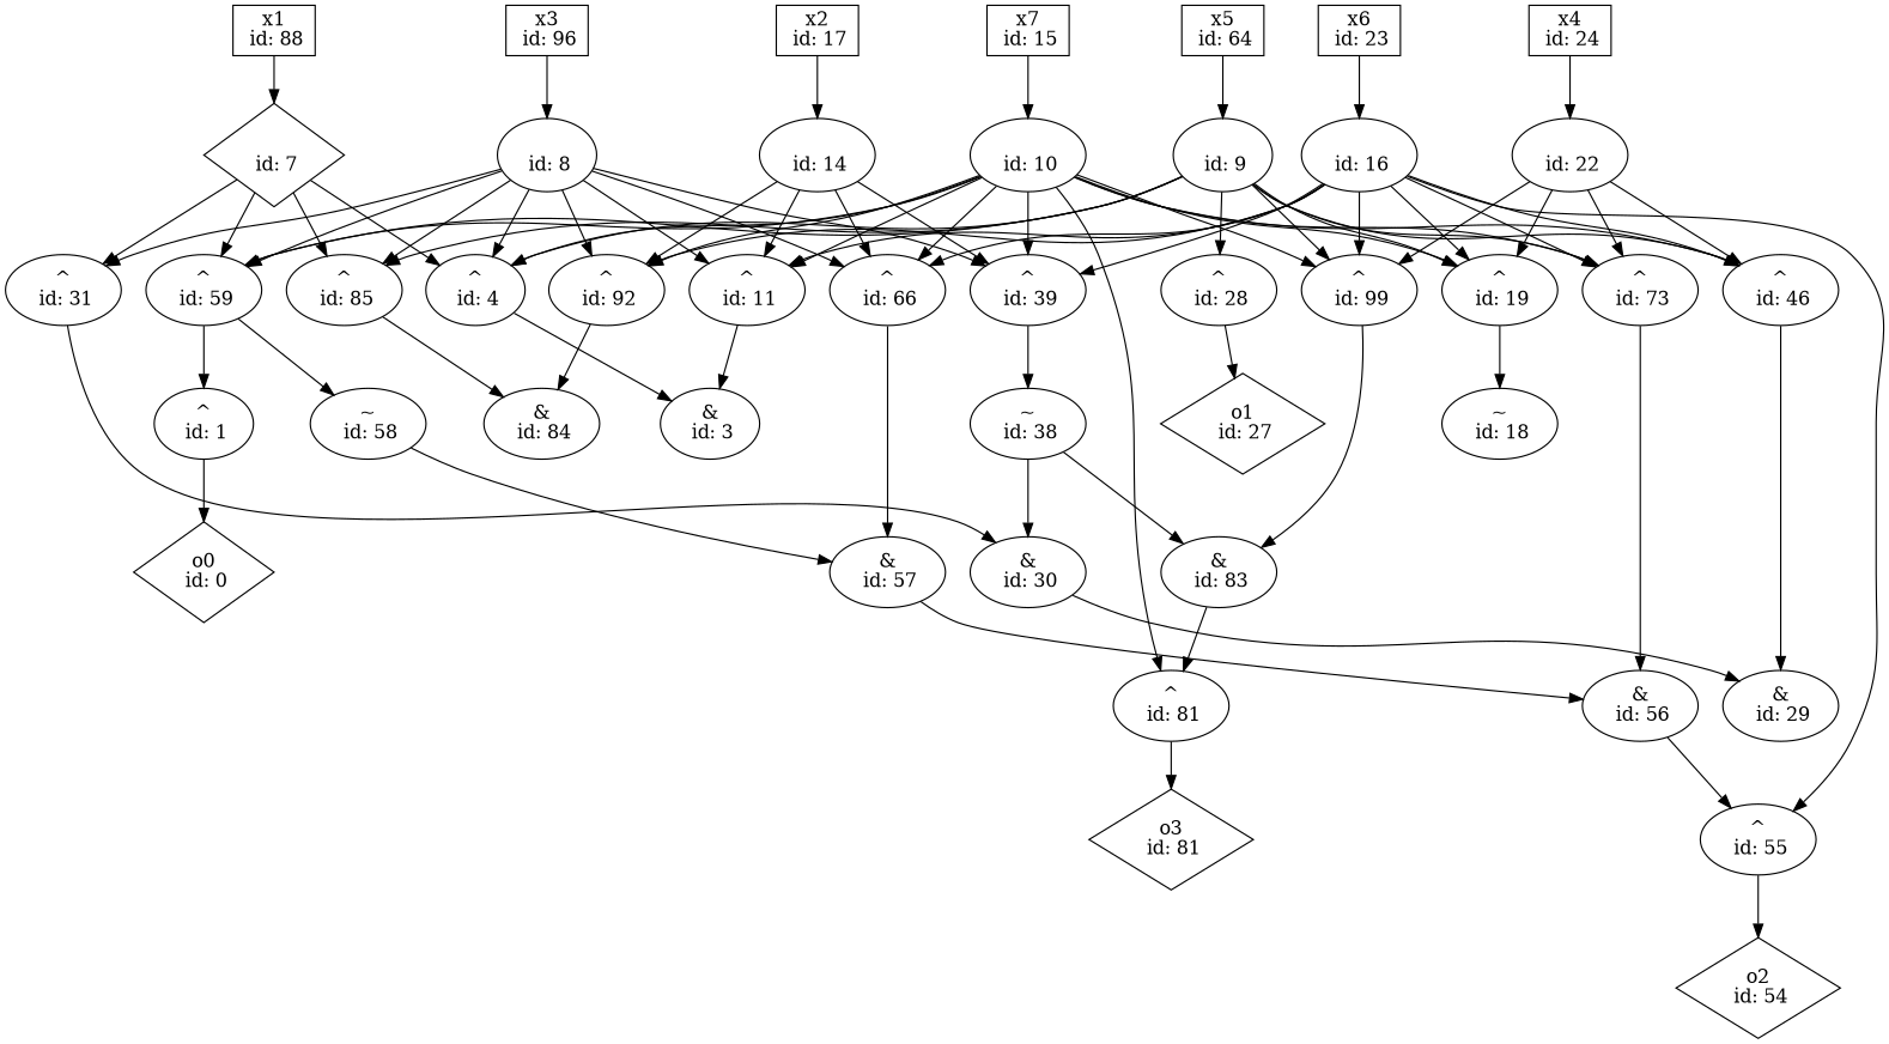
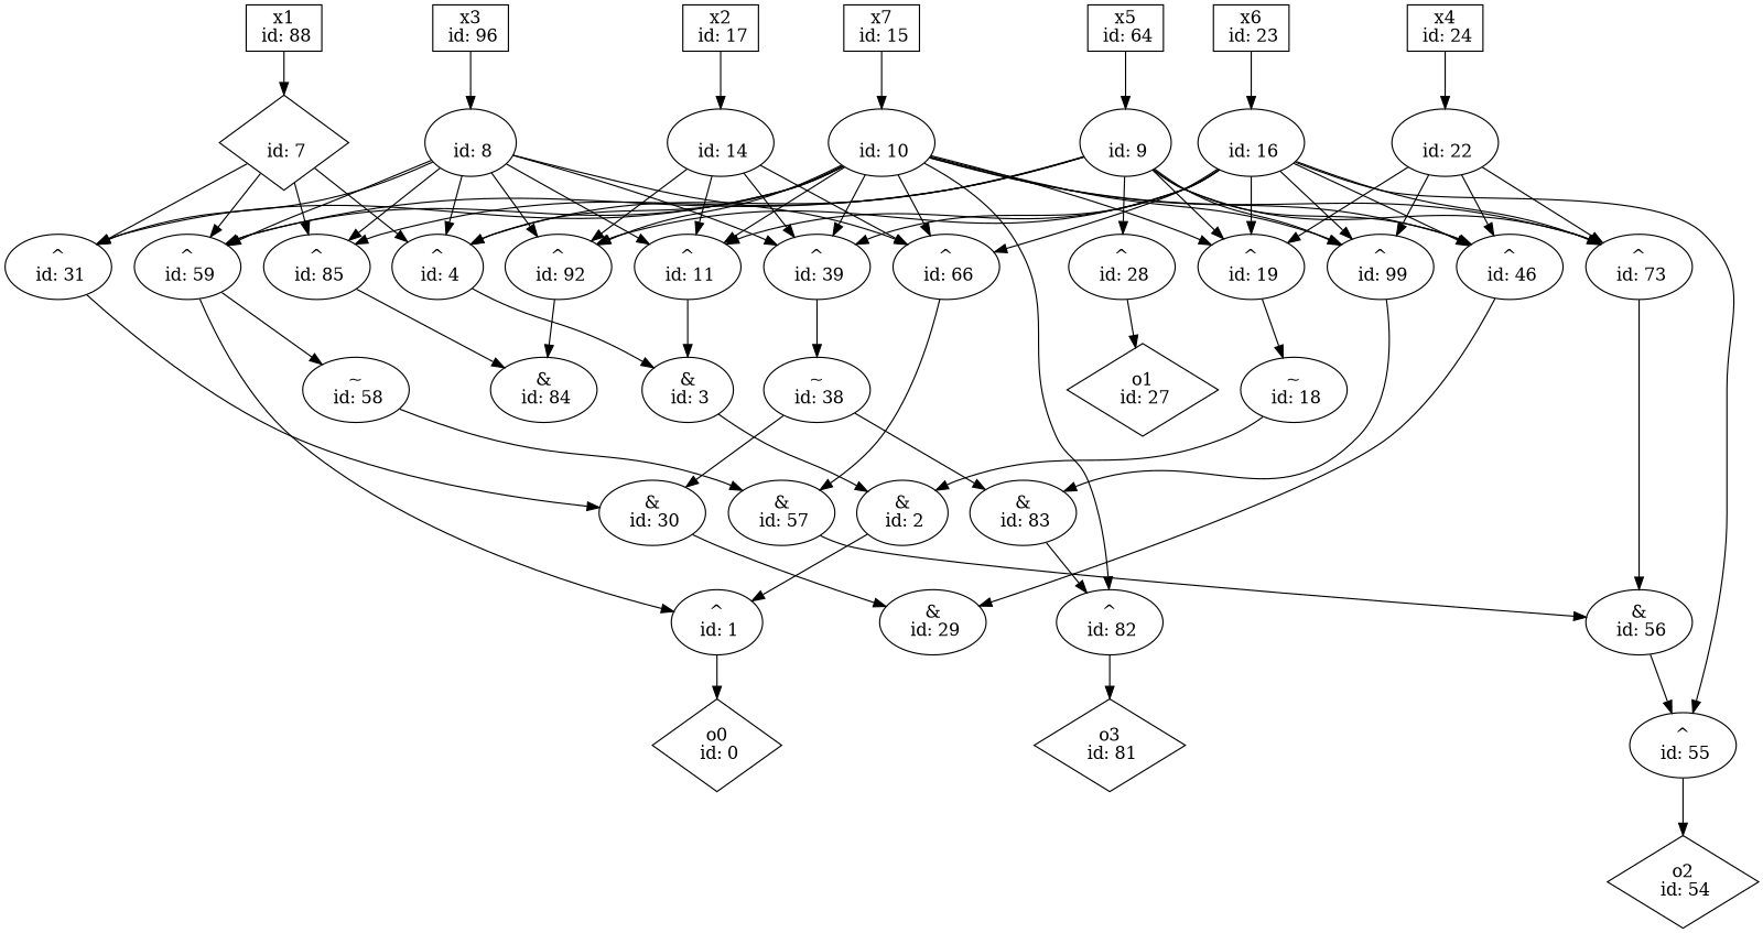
  digraph {
    n1 [label="o0\n id: 0" shape=diamond]
    n2 [label="^\n id: 1"]
+   n3 [label="&\n id: 2"]
    n4 [label="&\n id: 3"]
    n5 [label="^\n id: 4"]
    n6 [label="\n id: 7" shape=diamond]
    n7 [label="^\n id: 31"]
    n8 [label="^\n id: 59"]
    n9 [label="^\n id: 85"]
    n10 [label="&\n id: 30"]
    n11 [label="~\n id: 58"]
    n12 [label="&\n id: 84"]
    n13 [label="\n id: 8"]
    n14 [label="^\n id: 11"]
    n15 [label="^\n id: 39"]
    n16 [label="^\n id: 66"]
    n17 [label="^\n id: 92"]
    n18 [label="~\n id: 38"]
    n19 [label="&\n id: 57"]
    n20 [label="\n id: 9"]
    n21 [label="^\n id: 19"]
    n22 [label="^\n id: 28"]
    n23 [label="^\n id: 46"]
    n24 [label="^\n id: 73"]
    n25 [label="^\n id: 99"]
    n26 [label="~\n id: 18"]
    n27 [label="o1\n id: 27" shape=diamond]
    n28 [label="&\n id: 29"]
    n29 [label="&\n id: 56"]
    n30 [label="&\n id: 83"]
    n31 [label="\n id: 10"]
-   n32 [label="^\n id: 81"]
+   n32 [label="^\n id: 82"]
    n33 [label="o3\n id: 81" shape=diamond]
    n34 [label="\n id: 14"]
    n35 [label="\n id: 16"]
    n36 [label="^\n id: 55"]
    n37 [label="o2\n id: 54" shape=diamond]
    n38 [label="\n id: 22"]
    n39 [label="x1\n id: 88" shape=box]
    n40 [label="x3\n id: 96" shape=box]
    n41 [label="x5\n id: 64" shape=box]
    n42 [label="x7\n id: 15" shape=box]
    n43 [label="x2\n id: 17" shape=box]
    n44 [label="x6\n id: 23" shape=box]
    n45 [label="x4\n id: 24" shape=box]
    n2 -> n1
+   n3 -> n2
+   n4 -> n3
    n5 -> n4
    n6 -> n5
    n6 -> n7
    n6 -> n8
    n6 -> n9
    n7 -> n10
    n8 -> n2
    n8 -> n11
    n9 -> n12
    n10 -> n28
    n11 -> n19
    n13 -> n5
    n13 -> n7
    n13 -> n8
    n13 -> n9
    n13 -> n14
    n13 -> n15
    n13 -> n16
    n13 -> n17
    n14 -> n4
    n15 -> n18
    n16 -> n19
    n17 -> n12
    n18 -> n10
    n18 -> n30
    n19 -> n29
    n20 -> n5
    n20 -> n8
    n20 -> n9
    n20 -> n21
    n20 -> n22
    n20 -> n23
    n20 -> n24
    n20 -> n25
    n21 -> n26
    n22 -> n27
    n23 -> n28
    n24 -> n29
    n25 -> n30
+   n26 -> n3
    n29 -> n36
    n30 -> n32
    n31 -> n5
+   n31 -> n7
    n31 -> n8
    n31 -> n14
    n31 -> n15
    n31 -> n16
    n31 -> n17
    n31 -> n21
    n31 -> n23
    n31 -> n24
    n31 -> n25
    n31 -> n32
    n32 -> n33
    n34 -> n14
    n34 -> n15
    n34 -> n16
    n34 -> n17
    n35 -> n14
    n35 -> n15
    n35 -> n16
    n35 -> n17
    n35 -> n21
    n35 -> n23
    n35 -> n24
    n35 -> n25
    n35 -> n36
    n36 -> n37
    n38 -> n21
    n38 -> n23
    n38 -> n24
    n38 -> n25
    n39 -> n6
    n40 -> n13
    n41 -> n20
    n42 -> n31
    n43 -> n34
    n44 -> n35
    n45 -> n38
  }
